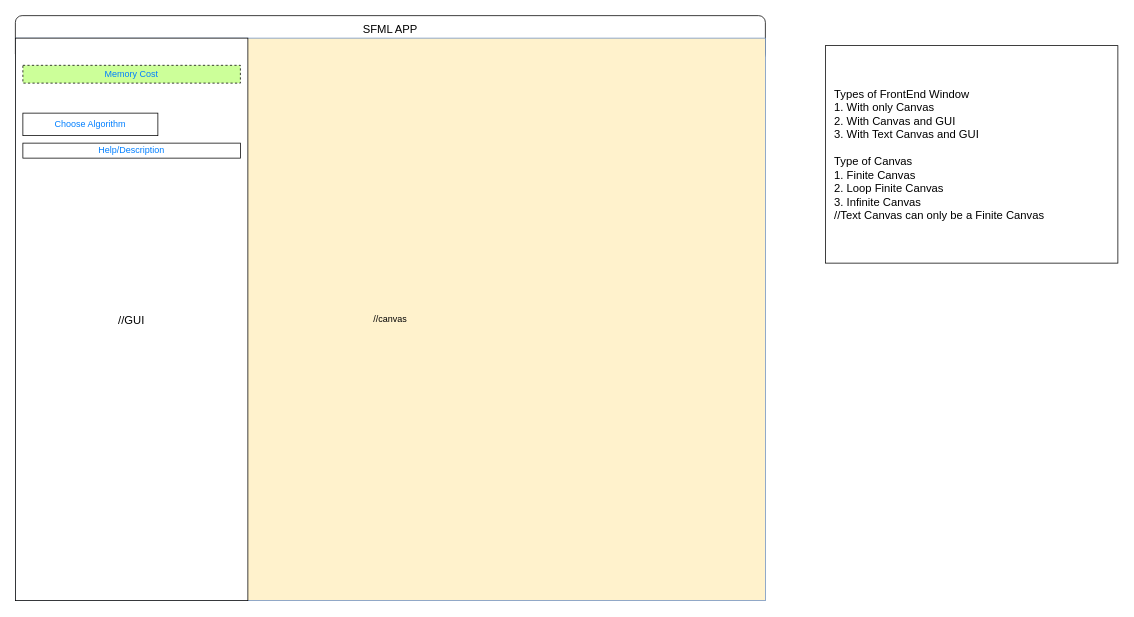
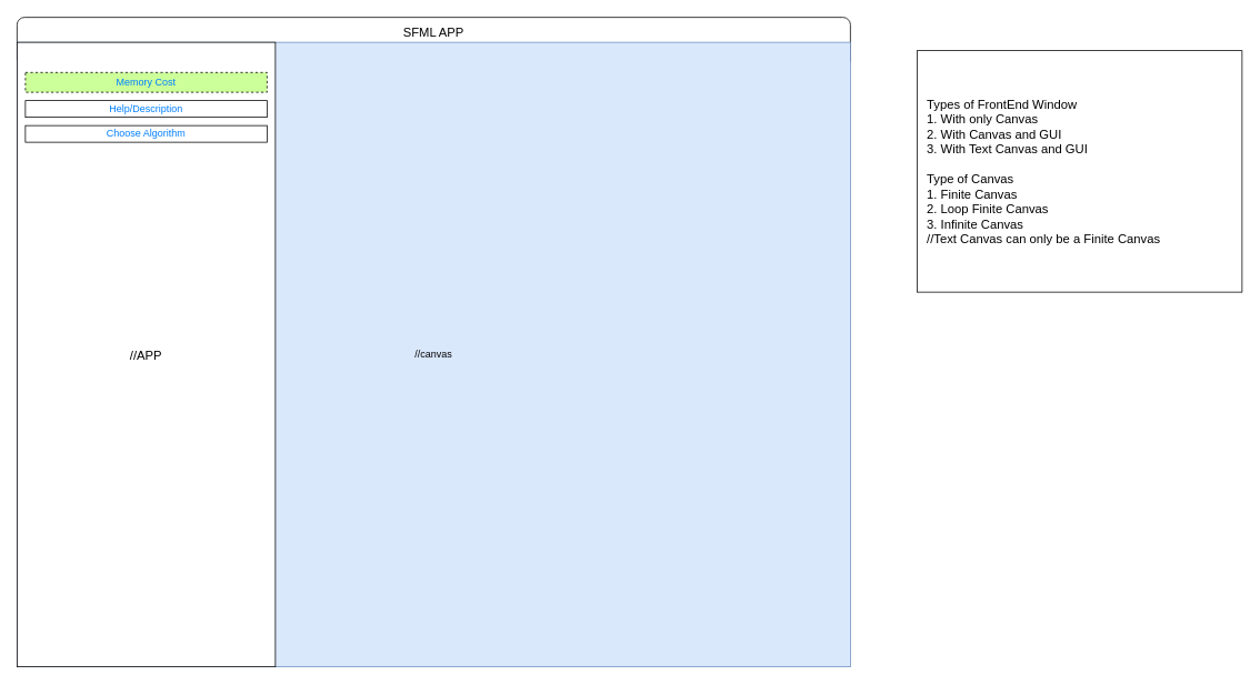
  <mxCell id="0" />
  <mxCell id="1" parent="0" />
  <mxCell id="2" value="SFML APP" style="rounded=1;whiteSpace=wrap;html=1;fontSize=15;spacingTop=-25;" parent="1" vertex="1"><mxGeometry x="20" y="20" width="1000" height="60" as="geometry" /></mxCell>
- <mxCell id="3" value="//canvas" style="rounded=0;whiteSpace=wrap;html=1;fillColor=#fff2cc;strokeColor=#6c8ebf;" parent="1" vertex="1"><mxGeometry x="20" y="50" width="1000" height="750" as="geometry" /></mxCell>
+ <mxCell id="3" value="//canvas" style="rounded=0;whiteSpace=wrap;html=1;fillColor=#dae8fc;strokeColor=#6c8ebf;" parent="1" vertex="1"><mxGeometry x="20" y="50" width="1000" height="750" as="geometry" /></mxCell>
  <mxCell id="4" value="" style="group" parent="1" vertex="1" connectable="0"><mxGeometry x="20" y="50" width="310" height="750" as="geometry" /></mxCell>
- <mxCell id="5" value="//GUI" style="rounded=0;whiteSpace=wrap;html=1;fontSize=15;" parent="4" vertex="1"><mxGeometry width="310" height="750" as="geometry" /></mxCell>
+ <mxCell id="5" value="//APP" style="rounded=0;whiteSpace=wrap;html=1;fontSize=15;" parent="4" vertex="1"><mxGeometry width="310" height="750" as="geometry" /></mxCell>
  <mxCell id="6" value="Memory Cost" style="rounded=0;whiteSpace=wrap;html=1;fontSize=12;fontColor=#007FFF;fillColor=#CCFF99;dashed=1;" parent="4" vertex="1"><mxGeometry x="10" y="36.25" width="290" height="23.75" as="geometry" /></mxCell>
- <mxCell id="7" value="Help/Description" style="rounded=0;whiteSpace=wrap;html=1;fontColor=#007FFF;fillColor=#FFFFFF;" parent="4" vertex="1"><mxGeometry x="10" y="140" width="290" height="20" as="geometry" /></mxCell>
- <mxCell id="8" value="Choose Algorithm" style="rounded=0;whiteSpace=wrap;html=1;fontColor=#007FFF;fillColor=#FFFFFF;" parent="4" vertex="1"><mxGeometry x="10" y="100" width="180" height="30" as="geometry" /></mxCell>
+ <mxCell id="7" value="Help/Description" style="rounded=0;whiteSpace=wrap;html=1;fontColor=#007FFF;fillColor=#FFFFFF;" parent="4" vertex="1"><mxGeometry x="10" y="70" width="290" height="20" as="geometry" /></mxCell>
+ <mxCell id="8" value="Choose Algorithm" style="rounded=0;whiteSpace=wrap;html=1;fontColor=#007FFF;fillColor=#FFFFFF;" parent="4" vertex="1"><mxGeometry x="10" y="100" width="290" height="20" as="geometry" /></mxCell>
  <mxCell id="9" value="Types of FrontEnd Window&lt;br&gt;1. With only Canvas&lt;br&gt;2. With Canvas and GUI&lt;br&gt;3. With Text Canvas and GUI&lt;br&gt;&lt;br&gt;Type of Canvas&lt;br&gt;1. Finite Canvas&lt;br&gt;2. Loop Finite Canvas&lt;br&gt;3. Infinite Canvas&lt;br&gt;//Text Canvas can only be a Finite Canvas" style="rounded=0;whiteSpace=wrap;html=1;fontSize=15;align=left;spacingLeft=10;" parent="1" vertex="1"><mxGeometry x="1100" y="60" width="390" height="290" as="geometry" /></mxCell>
